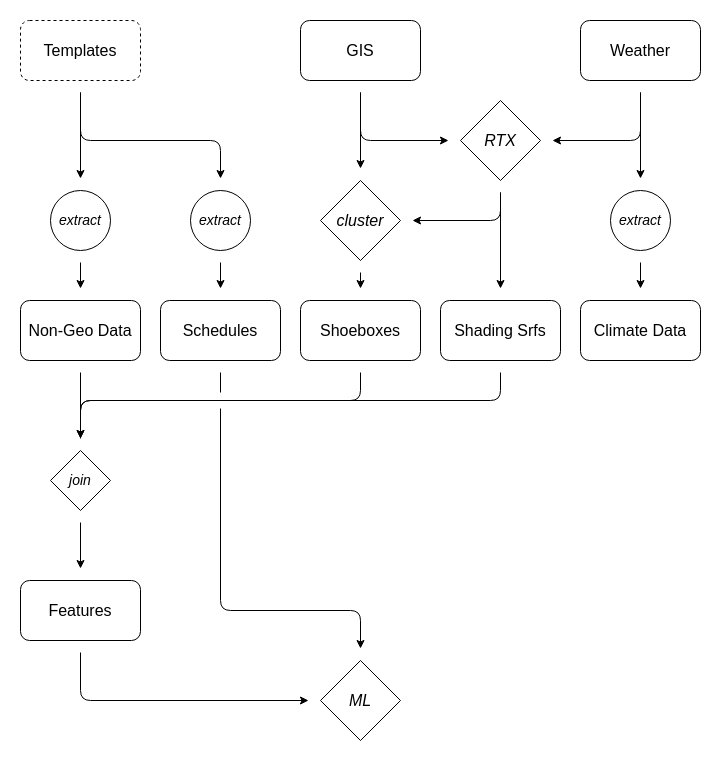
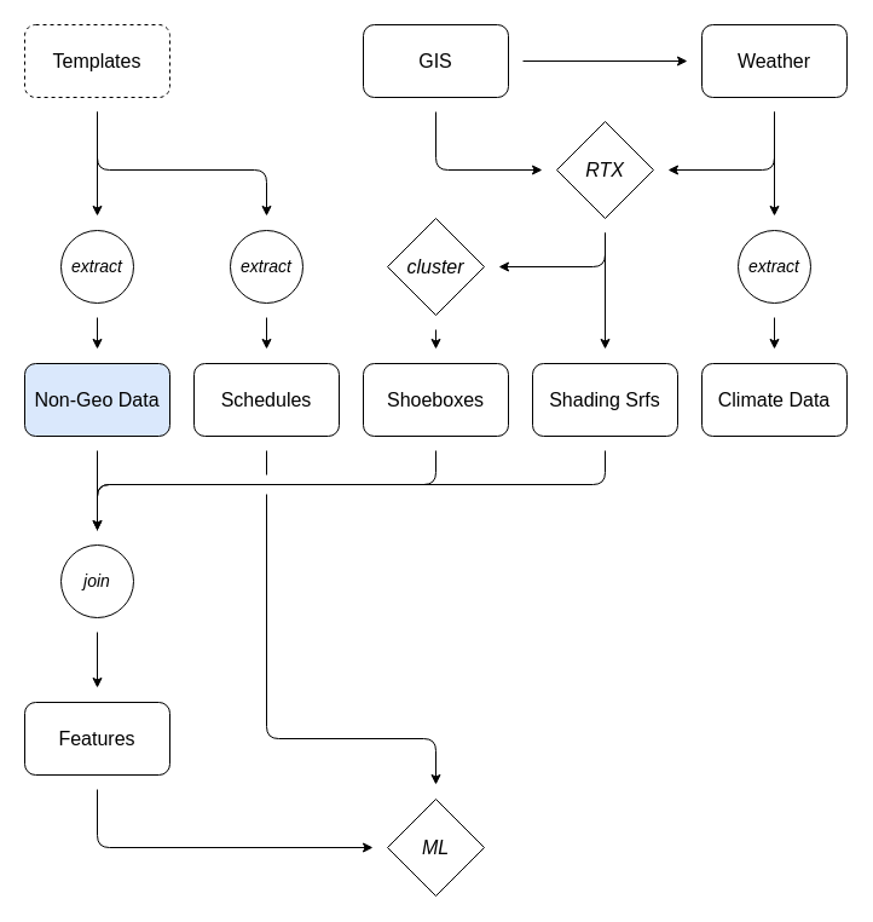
  <mxCell id="0" />
  <mxCell id="1" parent="0" />
  <mxCell id="2" style="edgeStyle=orthogonalEdgeStyle;rounded=1;orthogonalLoop=1;jettySize=auto;html=1;entryX=0;entryY=0.5;entryDx=0;entryDy=0;fontFamily=Helvetica;fontSize=16;fontColor=default;exitX=0.5;exitY=1;exitDx=0;exitDy=0;" edge="1" parent="1" source="4" target="21"><mxGeometry relative="1" as="geometry"><Array as="points"><mxPoint x="360" y="140" /></Array></mxGeometry></mxCell>
- <mxCell id="3" style="edgeStyle=orthogonalEdgeStyle;rounded=0;orthogonalLoop=1;jettySize=auto;html=1;fontFamily=Helvetica;fontSize=16;fontColor=default;" edge="1" parent="1" source="4" target="35"><mxGeometry relative="1" as="geometry" /></mxCell>
+ <mxCell id="3" style="edgeStyle=orthogonalEdgeStyle;rounded=0;orthogonalLoop=1;jettySize=auto;html=1;fontFamily=Helvetica;fontSize=16;fontColor=default;" edge="1" parent="1" source="4" target="7"><mxGeometry relative="1" as="geometry" /></mxCell>
  <mxCell id="4" value="&lt;font style=&quot;font-size: 16px;&quot;&gt;GIS&lt;/font&gt;" style="rounded=1;whiteSpace=wrap;html=1;fontSize=16;perimeterSpacing=12;" vertex="1" parent="1"><mxGeometry x="300" y="20" width="120" height="60" as="geometry" /></mxCell>
  <mxCell id="5" style="edgeStyle=orthogonalEdgeStyle;rounded=1;orthogonalLoop=1;jettySize=auto;html=1;exitX=0.5;exitY=1;exitDx=0;exitDy=0;entryX=0.5;entryY=0;entryDx=0;entryDy=0;" edge="1" parent="1" source="31" target="18"><mxGeometry relative="1" as="geometry" /></mxCell>
  <mxCell id="6" style="edgeStyle=orthogonalEdgeStyle;rounded=1;orthogonalLoop=1;jettySize=auto;html=1;fontFamily=Helvetica;fontSize=16;fontColor=default;entryX=1;entryY=0.5;entryDx=0;entryDy=0;exitX=0.5;exitY=1;exitDx=0;exitDy=0;" edge="1" parent="1" source="7" target="21"><mxGeometry relative="1" as="geometry"><mxPoint x="580" y="160" as="targetPoint" /><Array as="points"><mxPoint x="640" y="140" /></Array></mxGeometry></mxCell>
  <mxCell id="7" value="&lt;font style=&quot;font-size: 16px;&quot;&gt;Weather&lt;/font&gt;" style="rounded=1;whiteSpace=wrap;html=1;fontSize=16;perimeterSpacing=12;" vertex="1" parent="1"><mxGeometry x="580" y="20" width="120" height="60" as="geometry" /></mxCell>
  <mxCell id="8" style="edgeStyle=orthogonalEdgeStyle;rounded=1;orthogonalLoop=1;jettySize=auto;html=1;exitX=0.5;exitY=1;exitDx=0;exitDy=0;entryX=0.5;entryY=0;entryDx=0;entryDy=0;" edge="1" parent="1" source="26" target="11"><mxGeometry relative="1" as="geometry" /></mxCell>
  <mxCell id="9" value="&lt;font style=&quot;font-size: 16px;&quot;&gt;Templates&lt;/font&gt;" style="rounded=1;whiteSpace=wrap;html=1;fontSize=16;perimeterSpacing=12;dashed=1;" vertex="1" parent="1"><mxGeometry x="20" y="20" width="120" height="60" as="geometry" /></mxCell>
  <mxCell id="10" style="edgeStyle=orthogonalEdgeStyle;rounded=0;orthogonalLoop=1;jettySize=auto;html=1;entryX=0.5;entryY=0;entryDx=0;entryDy=0;" edge="1" parent="1" source="11" target="33"><mxGeometry relative="1" as="geometry" /></mxCell>
- <mxCell id="11" value="&lt;font style=&quot;font-size: 16px;&quot;&gt;Non-Geo Data&lt;/font&gt;" style="rounded=1;whiteSpace=wrap;html=1;fontSize=16;perimeterSpacing=12;" vertex="1" parent="1"><mxGeometry x="20" y="300" width="120" height="60" as="geometry" /></mxCell>
+ <mxCell id="11" value="&lt;font style=&quot;font-size: 16px;&quot;&gt;Non-Geo Data&lt;/font&gt;" style="rounded=1;whiteSpace=wrap;html=1;fontSize=16;perimeterSpacing=12;fillColor=#dae8fc;" vertex="1" parent="1"><mxGeometry x="20" y="300" width="120" height="60" as="geometry" /></mxCell>
  <mxCell id="12" style="edgeStyle=orthogonalEdgeStyle;rounded=1;orthogonalLoop=1;jettySize=auto;html=1;exitX=0.5;exitY=1;exitDx=0;exitDy=0;endArrow=none;" edge="1" parent="1" source="13" target="33"><mxGeometry relative="1" as="geometry"><Array as="points"><mxPoint x="360" y="400" /><mxPoint x="80" y="400" /></Array></mxGeometry></mxCell>
  <mxCell id="13" value="&lt;font style=&quot;font-size: 16px;&quot;&gt;Shoeboxes&lt;/font&gt;" style="rounded=1;whiteSpace=wrap;html=1;fontSize=16;perimeterSpacing=12;" vertex="1" parent="1"><mxGeometry x="300" y="300" width="120" height="60" as="geometry" /></mxCell>
  <mxCell id="14" style="edgeStyle=orthogonalEdgeStyle;rounded=1;orthogonalLoop=1;jettySize=auto;html=1;exitX=0.5;exitY=1;exitDx=0;exitDy=0;jumpStyle=gap;jumpSize=16;entryX=0.5;entryY=0;entryDx=0;entryDy=0;" edge="1" parent="1" source="15" target="24"><mxGeometry relative="1" as="geometry"><mxPoint x="220" y="510" as="targetPoint" /><Array as="points"><mxPoint x="220" y="610" /><mxPoint x="360" y="610" /></Array></mxGeometry></mxCell>
  <mxCell id="15" value="&lt;font style=&quot;font-size: 16px;&quot;&gt;Schedules&lt;/font&gt;" style="rounded=1;whiteSpace=wrap;html=1;fontSize=16;perimeterSpacing=12;" vertex="1" parent="1"><mxGeometry x="160" y="300" width="120" height="60" as="geometry" /></mxCell>
  <mxCell id="16" style="edgeStyle=orthogonalEdgeStyle;rounded=1;orthogonalLoop=1;jettySize=auto;html=1;exitX=0.5;exitY=1;exitDx=0;exitDy=0;" edge="1" parent="1" source="17" target="33"><mxGeometry relative="1" as="geometry"><Array as="points"><mxPoint x="500" y="400" /><mxPoint x="80" y="400" /></Array></mxGeometry></mxCell>
  <mxCell id="17" value="&lt;font style=&quot;font-size: 16px;&quot;&gt;Shading Srfs&lt;/font&gt;" style="rounded=1;whiteSpace=wrap;html=1;fontSize=16;perimeterSpacing=12;" vertex="1" parent="1"><mxGeometry x="440" y="300" width="120" height="60" as="geometry" /></mxCell>
  <mxCell id="18" value="&lt;span style=&quot;font-size: 16px;&quot;&gt;Climate Data&lt;/span&gt;" style="rounded=1;whiteSpace=wrap;html=1;fontSize=16;perimeterSpacing=12;" vertex="1" parent="1"><mxGeometry x="580" y="300" width="120" height="60" as="geometry" /></mxCell>
  <mxCell id="19" style="edgeStyle=orthogonalEdgeStyle;rounded=1;orthogonalLoop=1;jettySize=auto;html=1;exitX=0.5;exitY=1;exitDx=0;exitDy=0;" edge="1" parent="1" source="21" target="17"><mxGeometry relative="1" as="geometry"><mxPoint x="500" y="210" as="sourcePoint" /></mxGeometry></mxCell>
  <mxCell id="20" style="edgeStyle=orthogonalEdgeStyle;rounded=1;orthogonalLoop=1;jettySize=auto;html=1;entryX=1;entryY=0.5;entryDx=0;entryDy=0;fontFamily=Helvetica;fontSize=16;fontColor=default;exitX=0.5;exitY=1;exitDx=0;exitDy=0;" edge="1" parent="1" source="21" target="35"><mxGeometry relative="1" as="geometry"><Array as="points"><mxPoint x="500" y="220" /></Array></mxGeometry></mxCell>
  <mxCell id="21" value="&lt;font style=&quot;font-size: 16px;&quot;&gt;&lt;i&gt;RTX&lt;/i&gt;&lt;/font&gt;" style="rhombus;whiteSpace=wrap;html=1;perimeterSpacing=12;" vertex="1" parent="1"><mxGeometry x="460" y="100" width="80" height="80" as="geometry" /></mxCell>
  <mxCell id="22" style="edgeStyle=orthogonalEdgeStyle;rounded=1;orthogonalLoop=1;jettySize=auto;html=1;exitX=0.5;exitY=1;exitDx=0;exitDy=0;entryX=0;entryY=0.5;entryDx=0;entryDy=0;" edge="1" parent="1" source="23" target="24"><mxGeometry relative="1" as="geometry"><Array as="points"><mxPoint x="80" y="700" /></Array></mxGeometry></mxCell>
  <mxCell id="23" value="&lt;font style=&quot;font-size: 16px;&quot;&gt;Features&lt;/font&gt;" style="rounded=1;whiteSpace=wrap;html=1;fontSize=16;perimeterSpacing=12;" vertex="1" parent="1"><mxGeometry x="20" y="580" width="120" height="60" as="geometry" /></mxCell>
  <mxCell id="24" value="&lt;font style=&quot;font-size: 16px;&quot;&gt;&lt;i&gt;ML&lt;/i&gt;&lt;/font&gt;" style="rhombus;whiteSpace=wrap;html=1;fontSize=16;perimeterSpacing=12;" vertex="1" parent="1"><mxGeometry x="320" y="660" width="80" height="80" as="geometry" /></mxCell>
  <mxCell id="25" value="" style="edgeStyle=orthogonalEdgeStyle;rounded=1;orthogonalLoop=1;jettySize=auto;html=1;exitX=0.5;exitY=1;exitDx=0;exitDy=0;entryX=0.5;entryY=0;entryDx=0;entryDy=0;" edge="1" parent="1" source="9" target="26"><mxGeometry relative="1" as="geometry"><mxPoint x="80" y="80" as="sourcePoint" /><mxPoint x="80" y="260" as="targetPoint" /></mxGeometry></mxCell>
  <mxCell id="26" value="&lt;font style=&quot;font-size: 14px;&quot;&gt;&lt;i&gt;extract&lt;/i&gt;&lt;/font&gt;" style="ellipse;whiteSpace=wrap;html=1;aspect=fixed;perimeterSpacing=12;" vertex="1" parent="1"><mxGeometry x="50" y="190" width="60" height="60" as="geometry" /></mxCell>
  <mxCell id="27" value="" style="edgeStyle=orthogonalEdgeStyle;rounded=1;orthogonalLoop=1;jettySize=auto;html=1;exitX=0.5;exitY=1;exitDx=0;exitDy=0;entryX=0.5;entryY=0;entryDx=0;entryDy=0;" edge="1" parent="1" source="9" target="29"><mxGeometry relative="1" as="geometry"><mxPoint x="80" y="80" as="sourcePoint" /><mxPoint x="220" y="260" as="targetPoint" /><Array as="points"><mxPoint x="80" y="140" /><mxPoint x="220" y="140" /></Array></mxGeometry></mxCell>
  <mxCell id="28" style="edgeStyle=orthogonalEdgeStyle;rounded=0;orthogonalLoop=1;jettySize=auto;html=1;exitX=0.5;exitY=1;exitDx=0;exitDy=0;entryX=0.5;entryY=0;entryDx=0;entryDy=0;" edge="1" parent="1" source="29" target="15"><mxGeometry relative="1" as="geometry" /></mxCell>
  <mxCell id="29" value="&lt;font style=&quot;font-size: 14px;&quot;&gt;&lt;i&gt;extract&lt;/i&gt;&lt;br&gt;&lt;/font&gt;" style="ellipse;whiteSpace=wrap;html=1;aspect=fixed;perimeterSpacing=12;" vertex="1" parent="1"><mxGeometry x="190" y="190" width="60" height="60" as="geometry" /></mxCell>
  <mxCell id="30" value="" style="edgeStyle=orthogonalEdgeStyle;rounded=1;orthogonalLoop=1;jettySize=auto;html=1;exitX=0.5;exitY=1;exitDx=0;exitDy=0;entryX=0.5;entryY=0;entryDx=0;entryDy=0;" edge="1" parent="1" source="7" target="31"><mxGeometry relative="1" as="geometry"><mxPoint x="640" y="80" as="sourcePoint" /><mxPoint x="640" y="290" as="targetPoint" /></mxGeometry></mxCell>
  <mxCell id="31" value="&lt;font style=&quot;font-size: 14px;&quot;&gt;&lt;i&gt;extract&lt;/i&gt;&lt;br&gt;&lt;/font&gt;" style="ellipse;whiteSpace=wrap;html=1;aspect=fixed;perimeterSpacing=12;" vertex="1" parent="1"><mxGeometry x="610" y="190" width="60" height="60" as="geometry" /></mxCell>
  <mxCell id="32" style="edgeStyle=orthogonalEdgeStyle;rounded=0;orthogonalLoop=1;jettySize=auto;html=1;entryX=0.5;entryY=0;entryDx=0;entryDy=0;" edge="1" parent="1" source="33" target="23"><mxGeometry relative="1" as="geometry" /></mxCell>
- <mxCell id="33" value="&lt;span style=&quot;font-size: 14px;&quot;&gt;&lt;i&gt;join&lt;/i&gt;&lt;/span&gt;" style="rhombus;whiteSpace=wrap;html=1;aspect=fixed;perimeterSpacing=12;" vertex="1" parent="1"><mxGeometry x="50" y="450" width="60" height="60" as="geometry" /></mxCell>
+ <mxCell id="33" value="&lt;span style=&quot;font-size: 14px;&quot;&gt;&lt;i&gt;join&lt;/i&gt;&lt;/span&gt;" style="ellipse;whiteSpace=wrap;html=1;aspect=fixed;perimeterSpacing=12;" vertex="1" parent="1"><mxGeometry x="50" y="450" width="60" height="60" as="geometry" /></mxCell>
  <mxCell id="34" style="edgeStyle=orthogonalEdgeStyle;rounded=0;orthogonalLoop=1;jettySize=auto;html=1;exitX=0.5;exitY=1;exitDx=0;exitDy=0;entryX=0.5;entryY=0;entryDx=0;entryDy=0;fontFamily=Helvetica;fontSize=16;fontColor=default;" edge="1" parent="1" source="35" target="13"><mxGeometry relative="1" as="geometry" /></mxCell>
  <mxCell id="35" value="&lt;font style=&quot;font-size: 16px;&quot;&gt;&lt;i&gt;cluster&lt;/i&gt;&lt;/font&gt;" style="rhombus;whiteSpace=wrap;html=1;perimeterSpacing=12;" vertex="1" parent="1"><mxGeometry x="320" y="180" width="80" height="80" as="geometry" /></mxCell>
